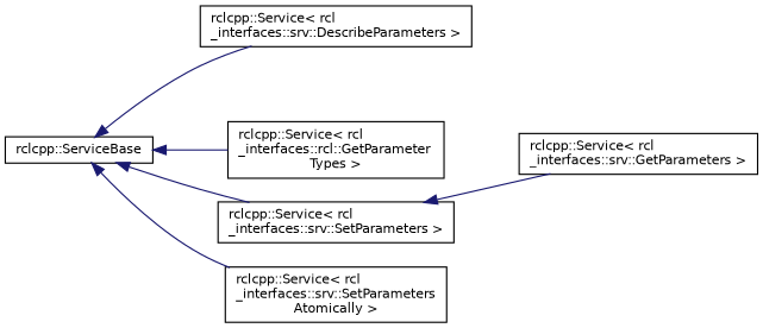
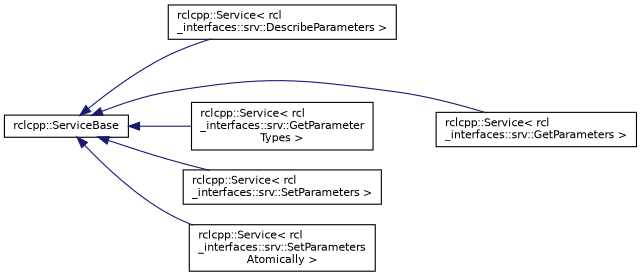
  digraph {
    rankdir=LR
    node [color=black fillcolor=white fontname=Helvetica fontsize=10 shape=record style=filled]
    edge [color=midnightblue dir=back fontname=Helvetica fontsize=10 labelfontname=Helvetica labelfontsize=10 style=solid]
    n1 [height=0.2 label="rclcpp::ServiceBase" width=0.4]
    n2 [height=0.2 label="rclcpp::Service\< rcl\l_interfaces::srv::DescribeParameters \>" width=0.4]
    n3 [height=0.2 label="rclcpp::Service\< rcl\l_interfaces::srv::GetParameters \>" width=0.4]
-   n4 [height=0.2 label="rclcpp::Service\< rcl\l_interfaces::rcl::GetParameter\lTypes \>" width=0.4]
+   n4 [height=0.2 label="rclcpp::Service\< rcl\l_interfaces::srv::GetParameter\lTypes \>" width=0.4]
    n5 [height=0.2 label="rclcpp::Service\< rcl\l_interfaces::srv::SetParameters \>" width=0.4]
    n6 [height=0.2 label="rclcpp::Service\< rcl\l_interfaces::srv::SetParameters\lAtomically \>" width=0.4]
    n1 -> n2
-   n5 -> n3
+   n1 -> n3
    n1 -> n4
    n1 -> n5
    n1 -> n6
  }
